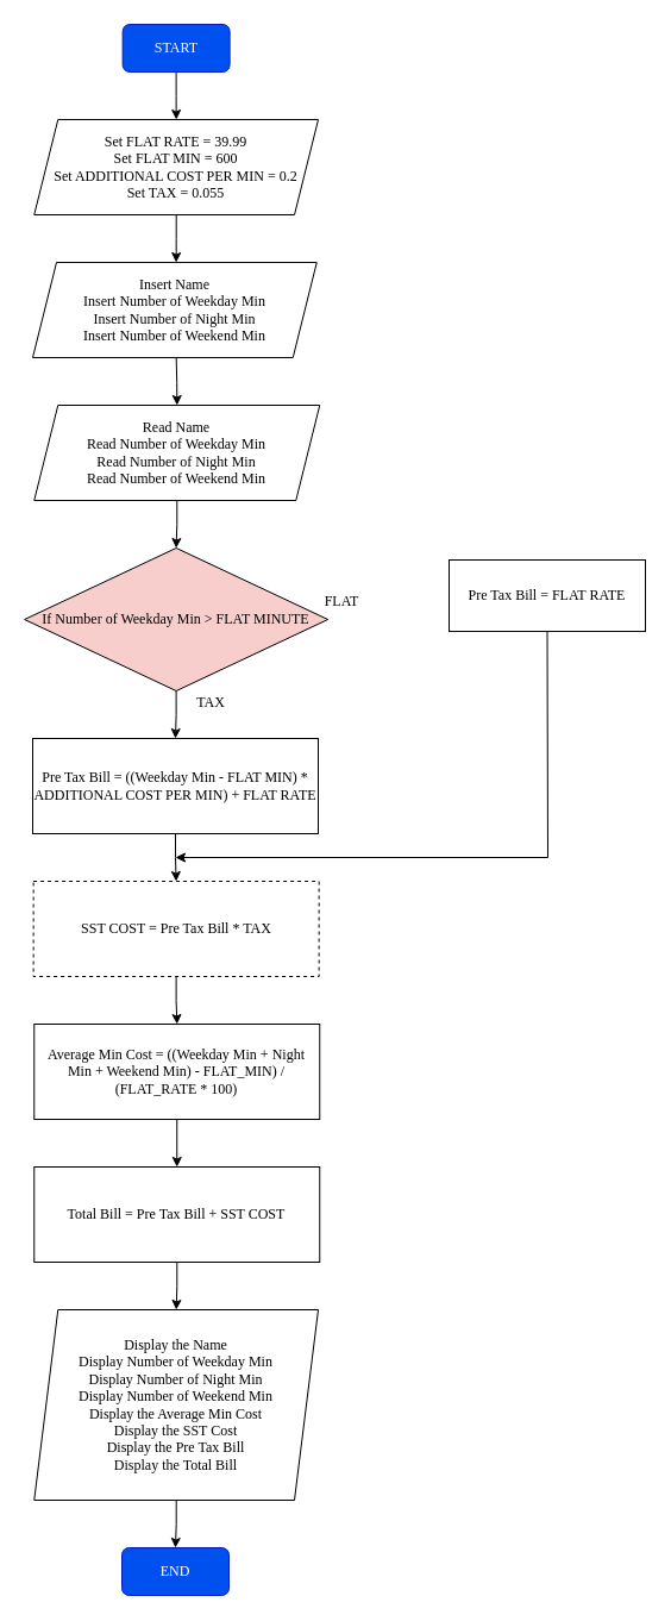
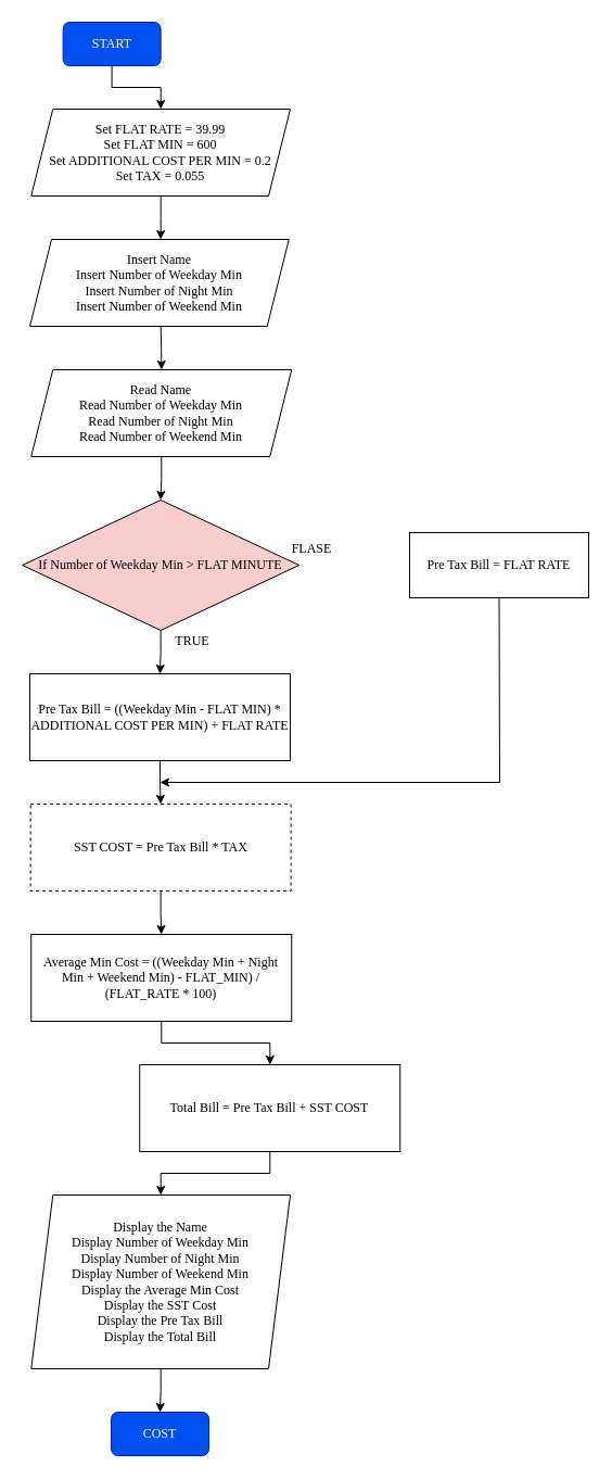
  <mxCell id="0" />
  <mxCell id="1" parent="0" />
  <mxCell id="2" value="" style="edgeStyle=orthogonalEdgeStyle;rounded=0;orthogonalLoop=1;jettySize=auto;html=1;" edge="1" parent="1" source="3" target="6"><mxGeometry relative="1" as="geometry" /></mxCell>
- <mxCell id="3" value="START" style="rounded=1;whiteSpace=wrap;html=1;fillColor=#0050ef;strokeColor=#001DBC;fontColor=#ffffff;fontFamily=Times New Roman;" vertex="1" parent="1"><mxGeometry x="102.63" width="90" height="40" as="geometry" y="20" /></mxCell>
- <mxCell id="4" value="END" style="rounded=1;whiteSpace=wrap;html=1;fillColor=#0050ef;strokeColor=#001DBC;fontColor=#ffffff;fontFamily=Times New Roman;" vertex="1" parent="1"><mxGeometry x="102" y="1300" width="90" height="40" as="geometry" /></mxCell>
+ <mxCell id="3" value="START" style="rounded=1;whiteSpace=wrap;html=1;fillColor=#0050ef;strokeColor=#001DBC;fontColor=#ffffff;fontFamily=Times New Roman;" vertex="1" parent="1"><mxGeometry x="57.63" y="20" width="90" height="40" as="geometry" /></mxCell>
+ <mxCell id="4" value="COST" style="rounded=1;whiteSpace=wrap;html=1;fillColor=#0050ef;strokeColor=#001DBC;fontColor=#ffffff;fontFamily=Times New Roman;" vertex="1" parent="1"><mxGeometry x="102" y="1300" width="90" height="40" as="geometry" /></mxCell>
  <mxCell id="5" value="" style="edgeStyle=orthogonalEdgeStyle;rounded=0;orthogonalLoop=1;jettySize=auto;html=1;" edge="1" parent="1" source="6"><mxGeometry relative="1" as="geometry"><mxPoint x="147.625" y="220" as="targetPoint" /></mxGeometry></mxCell>
  <mxCell id="6" value="&lt;div style=&quot;&quot;&gt;&lt;span style=&quot;background-color: initial;&quot;&gt;Set FLAT RATE = 39.99&lt;/span&gt;&lt;/div&gt;&lt;div style=&quot;&quot;&gt;&lt;span style=&quot;background-color: initial;&quot;&gt;Set FLAT MIN = 600&lt;/span&gt;&lt;/div&gt;&lt;div style=&quot;&quot;&gt;&lt;span style=&quot;background-color: initial;&quot;&gt;Set ADDITIONAL COST PER MIN = 0.2&lt;/span&gt;&lt;/div&gt;&lt;div style=&quot;&quot;&gt;&lt;span style=&quot;background-color: initial;&quot;&gt;Set TAX = 0.055&lt;/span&gt;&lt;/div&gt;" style="shape=parallelogram;perimeter=parallelogramPerimeter;whiteSpace=wrap;html=1;fixedSize=1;fontFamily=Times New Roman;align=center;" vertex="1" parent="1"><mxGeometry x="28.25" y="100" width="238.75" height="80" as="geometry" /></mxCell>
  <mxCell id="7" value="" style="edgeStyle=orthogonalEdgeStyle;rounded=0;orthogonalLoop=1;jettySize=auto;html=1;" edge="1" parent="1" target="9"><mxGeometry relative="1" as="geometry"><mxPoint x="147.7" y="300" as="sourcePoint" /></mxGeometry></mxCell>
  <mxCell id="8" value="" style="edgeStyle=orthogonalEdgeStyle;rounded=0;orthogonalLoop=1;jettySize=auto;html=1;" edge="1" parent="1" source="9" target="11"><mxGeometry relative="1" as="geometry" /></mxCell>
  <mxCell id="9" value="Read Name&#10;Read Number of Weekday Min&#10;Read Number of Night Min&#10;Read Number of Weekend Min" style="shape=parallelogram;perimeter=parallelogramPerimeter;whiteSpace=wrap;html=1;fixedSize=1;fontFamily=Times New Roman;" vertex="1" parent="1"><mxGeometry x="28.25" y="340" width="240" height="80" as="geometry" /></mxCell>
  <mxCell id="10" value="" style="edgeStyle=orthogonalEdgeStyle;rounded=0;orthogonalLoop=1;jettySize=auto;html=1;" edge="1" parent="1" source="11" target="14"><mxGeometry relative="1" as="geometry" /></mxCell>
  <mxCell id="11" value="&lt;font face=&quot;Times New Roman&quot;&gt;If Number of Weekday Min &amp;gt; FLAT MINUTE&lt;/font&gt;" style="rhombus;whiteSpace=wrap;html=1;fillColor=#f8cecc;" vertex="1" parent="1"><mxGeometry x="20.13" y="460" width="255" height="120" as="geometry" /></mxCell>
- <mxCell id="12" value="Pre Tax Bill = FLAT RATE" style="rounded=0;whiteSpace=wrap;html=1;fontFamily=Times New Roman;" vertex="1" parent="1"><mxGeometry x="377" y="470" width="165" height="60" as="geometry" /></mxCell>
+ <mxCell id="12" value="Pre Tax Bill = FLAT RATE" style="rounded=0;whiteSpace=wrap;html=1;fontFamily=Times New Roman;" vertex="1" parent="1"><mxGeometry x="377" y="490" width="165" height="60" as="geometry" /></mxCell>
  <mxCell id="13" value="" style="edgeStyle=orthogonalEdgeStyle;rounded=0;orthogonalLoop=1;jettySize=auto;html=1;" edge="1" parent="1" source="14" target="16"><mxGeometry relative="1" as="geometry" /></mxCell>
  <mxCell id="14" value="Pre Tax Bill = ((Weekday Min - FLAT MIN) * ADDITIONAL COST PER MIN) + FLAT RATE" style="rounded=0;whiteSpace=wrap;html=1;fontFamily=Times New Roman;" vertex="1" parent="1"><mxGeometry x="27" y="620" width="240" height="80" as="geometry" /></mxCell>
  <mxCell id="15" value="" style="edgeStyle=orthogonalEdgeStyle;rounded=0;orthogonalLoop=1;jettySize=auto;html=1;" edge="1" parent="1" source="16" target="18"><mxGeometry relative="1" as="geometry" /></mxCell>
  <mxCell id="16" value="SST COST = Pre Tax Bill * TAX" style="rounded=0;whiteSpace=wrap;html=1;fontFamily=Times New Roman;dashed=1;" vertex="1" parent="1"><mxGeometry x="27.63" y="740" width="240" height="80" as="geometry" /></mxCell>
  <mxCell id="17" value="" style="edgeStyle=orthogonalEdgeStyle;rounded=0;orthogonalLoop=1;jettySize=auto;html=1;" edge="1" parent="1" source="18" target="20"><mxGeometry relative="1" as="geometry" /></mxCell>
  <mxCell id="18" value="Average Min Cost = ((Weekday Min + Night Min + Weekend Min) - FLAT_MIN) / (FLAT_RATE * 100)" style="rounded=0;whiteSpace=wrap;html=1;fontFamily=Times New Roman;" vertex="1" parent="1"><mxGeometry x="28.25" y="860" width="240" height="80" as="geometry" /></mxCell>
  <mxCell id="19" value="" style="edgeStyle=orthogonalEdgeStyle;rounded=0;orthogonalLoop=1;jettySize=auto;html=1;" edge="1" parent="1" source="20" target="22"><mxGeometry relative="1" as="geometry" /></mxCell>
- <mxCell id="20" value="Total Bill = Pre Tax Bill + SST COST" style="rounded=0;whiteSpace=wrap;html=1;fontFamily=Times New Roman;" vertex="1" parent="1"><mxGeometry x="28.25" y="980" width="240" height="80" as="geometry" /></mxCell>
+ <mxCell id="20" value="Total Bill = Pre Tax Bill + SST COST" style="rounded=0;whiteSpace=wrap;html=1;fontFamily=Times New Roman;" vertex="1" parent="1"><mxGeometry x="128.25" y="980" width="240" height="80" as="geometry" /></mxCell>
  <mxCell id="21" value="" style="edgeStyle=orthogonalEdgeStyle;rounded=0;orthogonalLoop=1;jettySize=auto;html=1;" edge="1" parent="1" source="22" target="4"><mxGeometry relative="1" as="geometry" /></mxCell>
  <mxCell id="22" value="&lt;div&gt;Display the Name&lt;/div&gt;&lt;div&gt;Display Number of Weekday Min&lt;/div&gt;&lt;div&gt;Display Number of Night Min&lt;/div&gt;&lt;div&gt;Display Number of Weekend Min&lt;/div&gt;&lt;div&gt;Display the Average Min Cost&lt;/div&gt;&lt;div&gt;Display the SST Cost&lt;/div&gt;&lt;div&gt;Display the Pre Tax Bill&lt;/div&gt;&lt;div&gt;Display the Total Bill&lt;/div&gt;" style="shape=parallelogram;perimeter=parallelogramPerimeter;whiteSpace=wrap;html=1;fixedSize=1;fontFamily=Times New Roman;" vertex="1" parent="1"><mxGeometry x="28.25" y="1100" width="238.75" height="160" as="geometry" /></mxCell>
  <mxCell id="23" value="" style="endArrow=classic;html=1;rounded=0;exitX=0.5;exitY=1;exitDx=0;exitDy=0;" edge="1" parent="1" source="12"><mxGeometry width="50" height="50" relative="1" as="geometry"><mxPoint x="287" y="700" as="sourcePoint" /><mxPoint x="147" y="720" as="targetPoint" /><Array as="points"><mxPoint x="460" y="720" /></Array></mxGeometry></mxCell>
- <mxCell id="24" value="FLAT" style="text;html=1;strokeColor=none;fillColor=none;align=center;verticalAlign=middle;whiteSpace=wrap;rounded=0;fontFamily=Times New Roman;" vertex="1" parent="1"><mxGeometry x="257" y="490" width="60" height="30" as="geometry" /></mxCell>
- <mxCell id="25" value="TAX" style="text;html=1;strokeColor=none;fillColor=none;align=center;verticalAlign=middle;whiteSpace=wrap;rounded=0;fontFamily=Times New Roman;" vertex="1" parent="1"><mxGeometry x="147" y="575" width="60" height="30" as="geometry" /></mxCell>
+ <mxCell id="24" value="FLASE" style="text;html=1;strokeColor=none;fillColor=none;align=center;verticalAlign=middle;whiteSpace=wrap;rounded=0;fontFamily=Times New Roman;" vertex="1" parent="1"><mxGeometry x="257" y="490" width="60" height="30" as="geometry" /></mxCell>
+ <mxCell id="25" value="TRUE" style="text;html=1;strokeColor=none;fillColor=none;align=center;verticalAlign=middle;whiteSpace=wrap;rounded=0;fontFamily=Times New Roman;" vertex="1" parent="1"><mxGeometry x="147" y="575" width="60" height="30" as="geometry" /></mxCell>
  <mxCell id="26" value="&lt;div style=&quot;&quot;&gt;&lt;div style=&quot;border-color: var(--border-color);&quot;&gt;Insert Name&lt;/div&gt;&lt;div style=&quot;border-color: var(--border-color);&quot;&gt;Insert Number of Weekday Min&lt;/div&gt;&lt;div style=&quot;border-color: var(--border-color);&quot;&gt;Insert Number of Night Min&lt;/div&gt;&lt;div style=&quot;border-color: var(--border-color);&quot;&gt;Insert Number of Weekend Min&lt;/div&gt;&lt;/div&gt;" style="shape=parallelogram;perimeter=parallelogramPerimeter;whiteSpace=wrap;html=1;fixedSize=1;fontFamily=Times New Roman;align=center;" vertex="1" parent="1"><mxGeometry x="27" y="220" width="238.75" height="80" as="geometry" /></mxCell>
